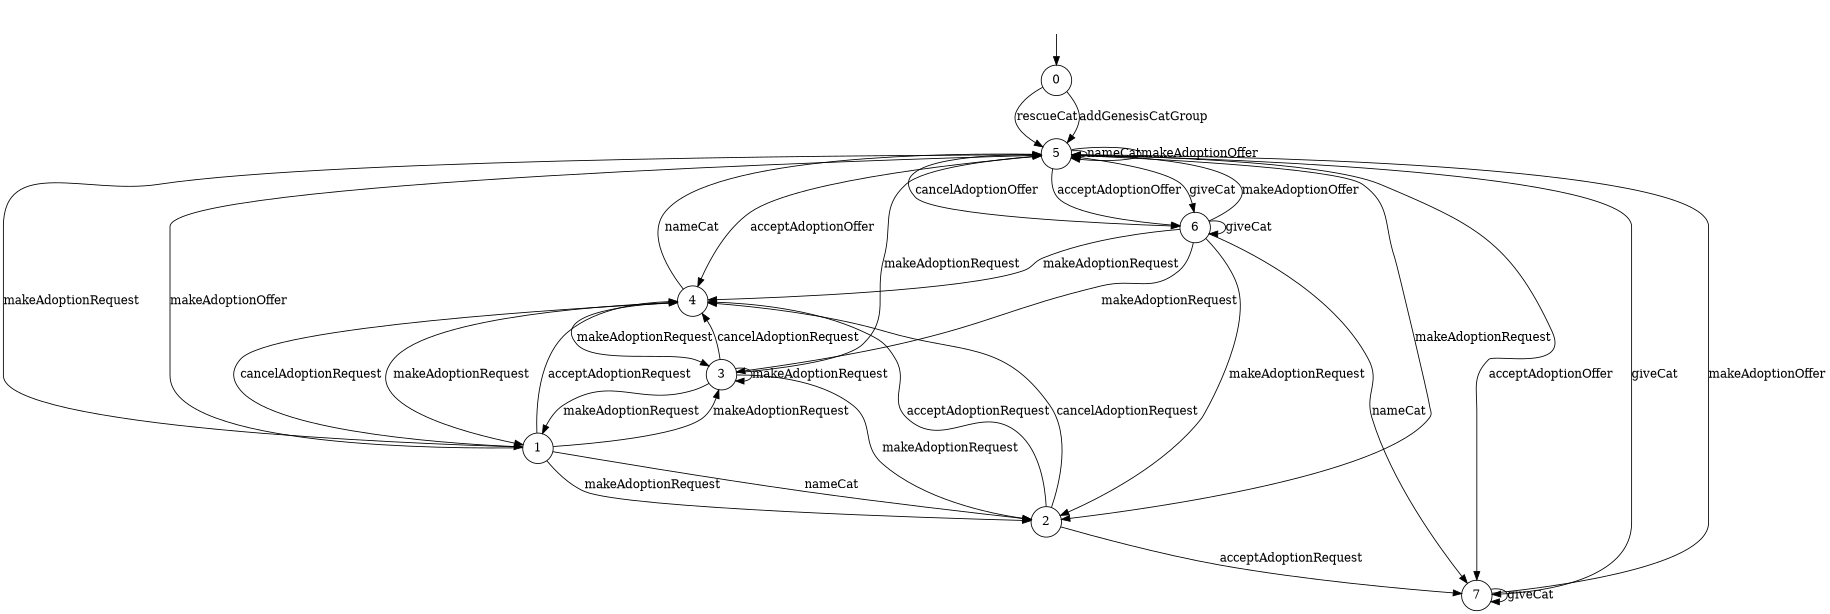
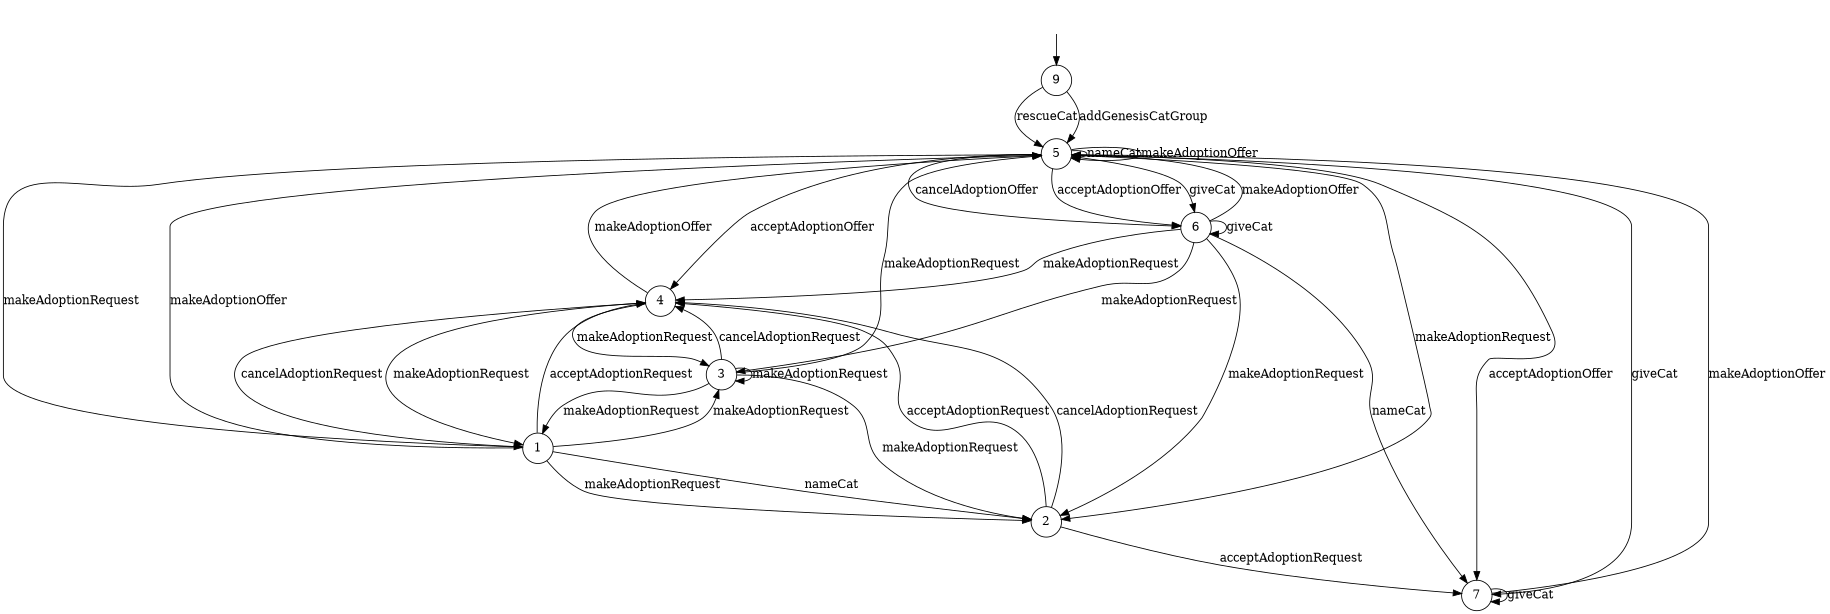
  digraph {
    rankdir=TB
    node [shape=circle]
    "" [shape=plaintext]
-   n2 [label=0]
+   n2 [label=9]
    n3 [label=5]
    n4 [label=4]
    n5 [label=1]
    n6 [label=3]
    n7 [label=6]
    n8 [label=2]
    n9 [label=7]
    "" -> n2
    n2 -> n3 [label=rescueCat]
    n2 -> n3 [label=addGenesisCatGroup]
    n3 -> n3 [label=nameCat]
    n3 -> n3 [label=makeAdoptionOffer]
    n3 -> n4 [label=acceptAdoptionOffer]
    n3 -> n5 [label=makeAdoptionRequest]
    n3 -> n7 [label=cancelAdoptionOffer]
    n3 -> n7 [label=acceptAdoptionOffer]
    n3 -> n7 [label=giveCat]
    n3 -> n8 [label=makeAdoptionRequest]
    n3 -> n9 [label=acceptAdoptionOffer]
    n3 -> n9 [label=giveCat]
-   n4 -> n3 [label=nameCat]
+   n4 -> n3 [label=makeAdoptionOffer]
    n4 -> n5 [label=makeAdoptionRequest]
    n4 -> n6 [label=makeAdoptionRequest]
    n5 -> n3 [label=makeAdoptionOffer]
    n5 -> n4 [label=acceptAdoptionRequest]
    n5 -> n4 [label=cancelAdoptionRequest]
    n5 -> n6 [label=makeAdoptionRequest]
    n5 -> n8 [label=nameCat]
    n5 -> n8 [label=makeAdoptionRequest]
    n6 -> n3 [label=makeAdoptionRequest]
    n6 -> n4 [label=cancelAdoptionRequest]
    n6 -> n5 [label=makeAdoptionRequest]
    n6 -> n6 [label=makeAdoptionRequest]
    n6 -> n8 [label=makeAdoptionRequest]
    n7 -> n3 [label=makeAdoptionOffer]
    n7 -> n4 [label=makeAdoptionRequest]
    n7 -> n6 [label=makeAdoptionRequest]
    n7 -> n7 [label=giveCat]
    n7 -> n8 [label=makeAdoptionRequest]
    n7 -> n9 [label=nameCat]
    n8 -> n4 [label=acceptAdoptionRequest]
    n8 -> n4 [label=cancelAdoptionRequest]
    n8 -> n9 [label=acceptAdoptionRequest]
    n9 -> n3 [label=makeAdoptionOffer]
    n9 -> n9 [label=giveCat]
  }
